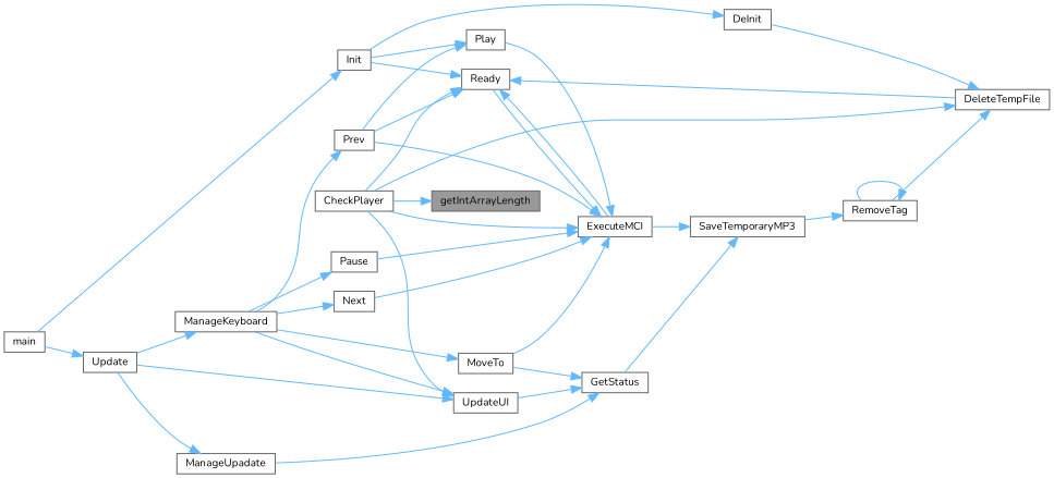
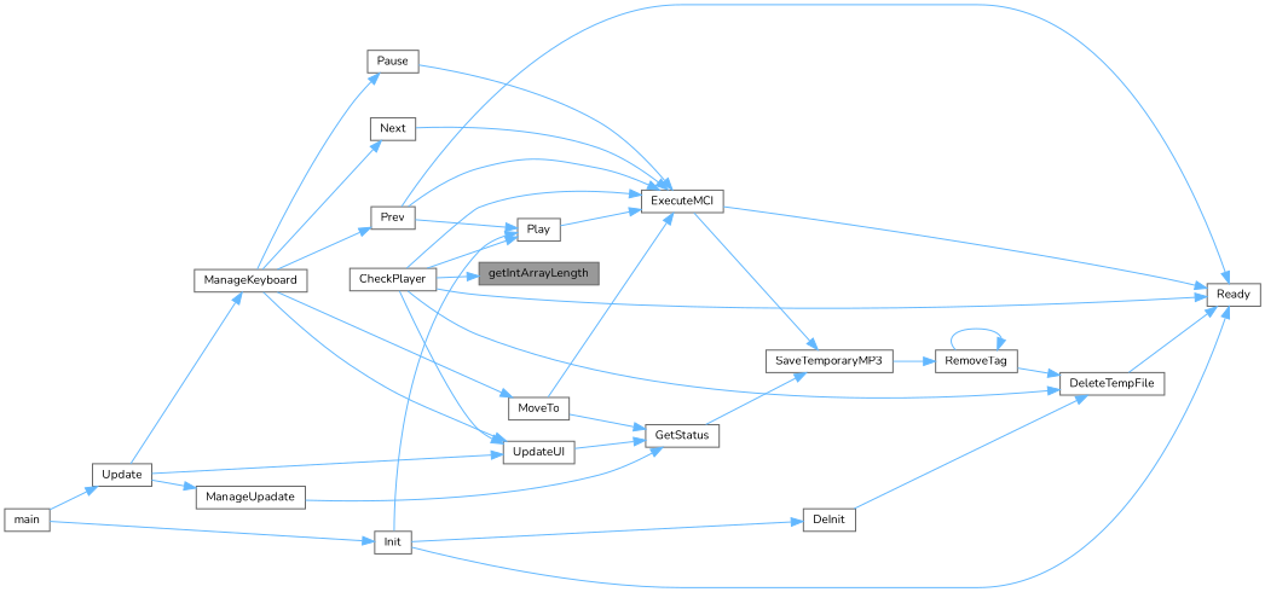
  digraph {
    fontname=Nunito
    rankdir=RL
    node [color=grey40 fillcolor=white fontname=Nunito fontsize=10 shape=box style=filled]
    edge [color=steelblue1 dir=back fontname=Nunito fontsize=10 labelfontname=Helvetica labelfontsize=10 style=solid]
    n1 [color=gray40 fillcolor=grey60 fontcolor=black height=0.2 label=getIntArrayLength width=0.4]
    n2 [height=0.2 label=CheckPlayer width=0.4]
    n3 [height=0.2 label=DeleteTempFile width=0.4]
    n4 [height=0.2 label=DeInit width=0.4]
    n5 [height=0.2 label=RemoveTag width=0.4]
    n6 [height=0.2 label=Update width=0.4]
    n7 [height=0.2 label=main width=0.4]
    n8 [height=0.2 label=Init width=0.4]
    n9 [height=0.2 label=SaveTemporaryMP3 width=0.4]
    n10 [height=0.2 label=ExecuteMCI width=0.4]
    n11 [height=0.2 label=GetStatus width=0.4]
    n12 [height=0.2 label=MoveTo width=0.4]
    n13 [height=0.2 label=Next width=0.4]
    n14 [height=0.2 label=Pause width=0.4]
    n15 [height=0.2 label=Play width=0.4]
    n16 [height=0.2 label=Prev width=0.4]
    n17 [height=0.2 label=Ready width=0.4]
    n18 [height=0.2 label=ManageUpadate width=0.4]
    n19 [height=0.2 label=UpdateUI width=0.4]
    n20 [height=0.2 label=ManageKeyboard width=0.4]
    n1 -> n2
    n3 -> n2
    n3 -> n4
    n3 -> n5
    n4 -> n8
    n5 -> n5
    n5 -> n9
    n6 -> n7
    n8 -> n7
    n9 -> n10
    n9 -> n11
    n10 -> n2
    n10 -> n12
    n10 -> n13
    n10 -> n14
    n10 -> n15
    n10 -> n16
-   n10 -> n17
    n11 -> n12
    n11 -> n18
    n11 -> n19
    n12 -> n20
    n13 -> n20
    n14 -> n20
+   n15 -> n2
    n15 -> n8
    n15 -> n16
    n16 -> n20
    n17 -> n2
    n17 -> n3
    n17 -> n8
    n17 -> n10
    n17 -> n16
    n18 -> n6
    n19 -> n2
    n19 -> n6
    n19 -> n20
    n20 -> n6
  }
